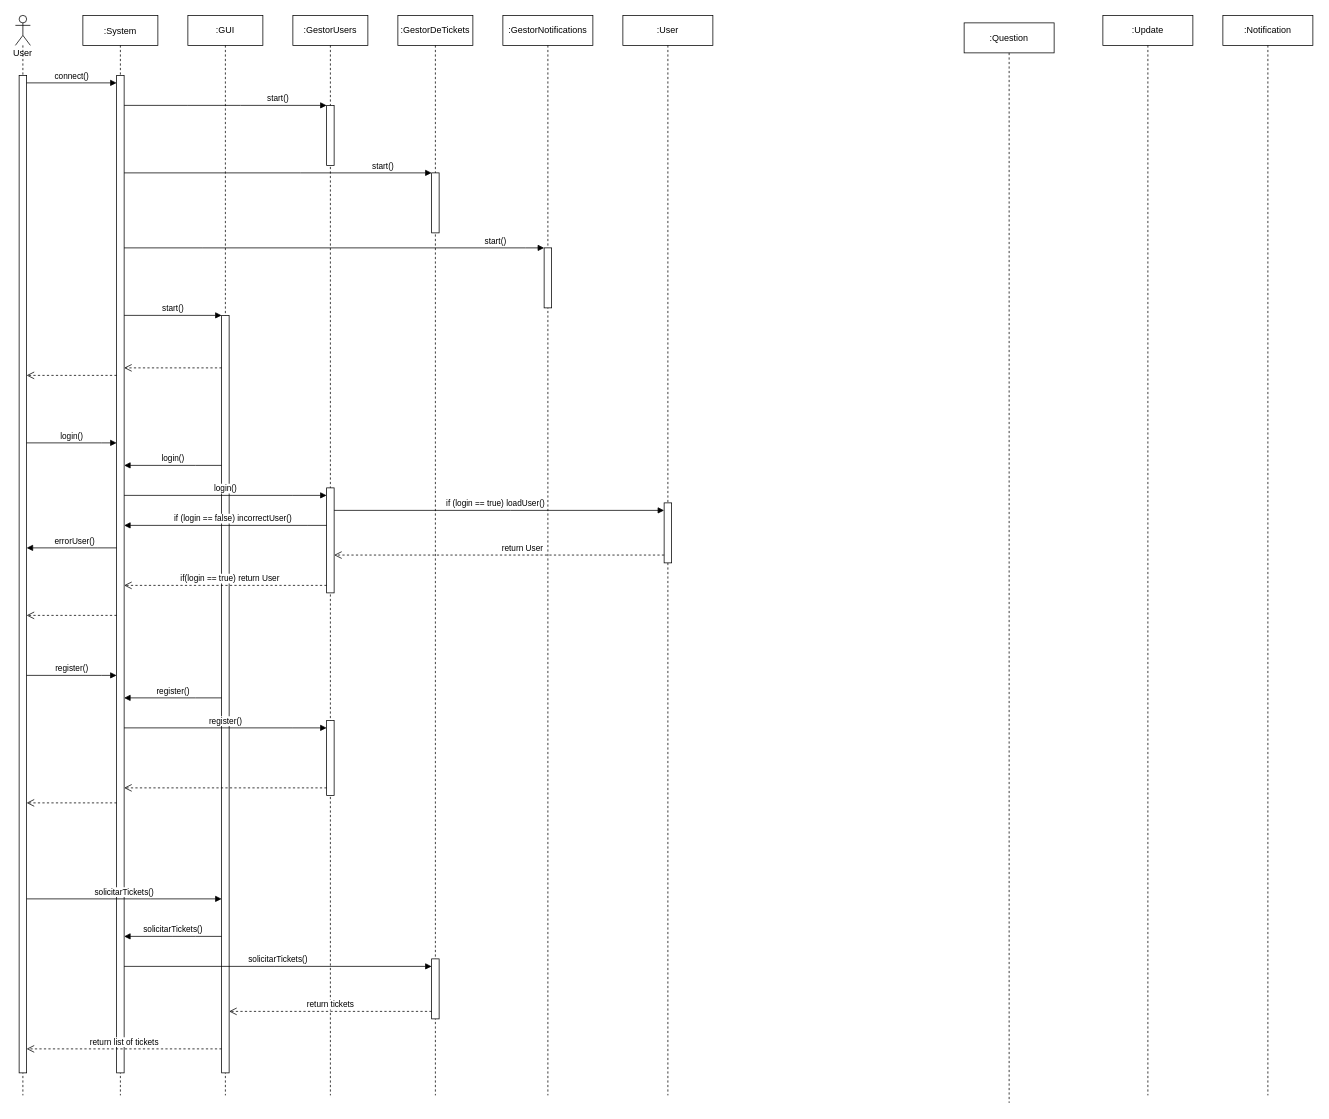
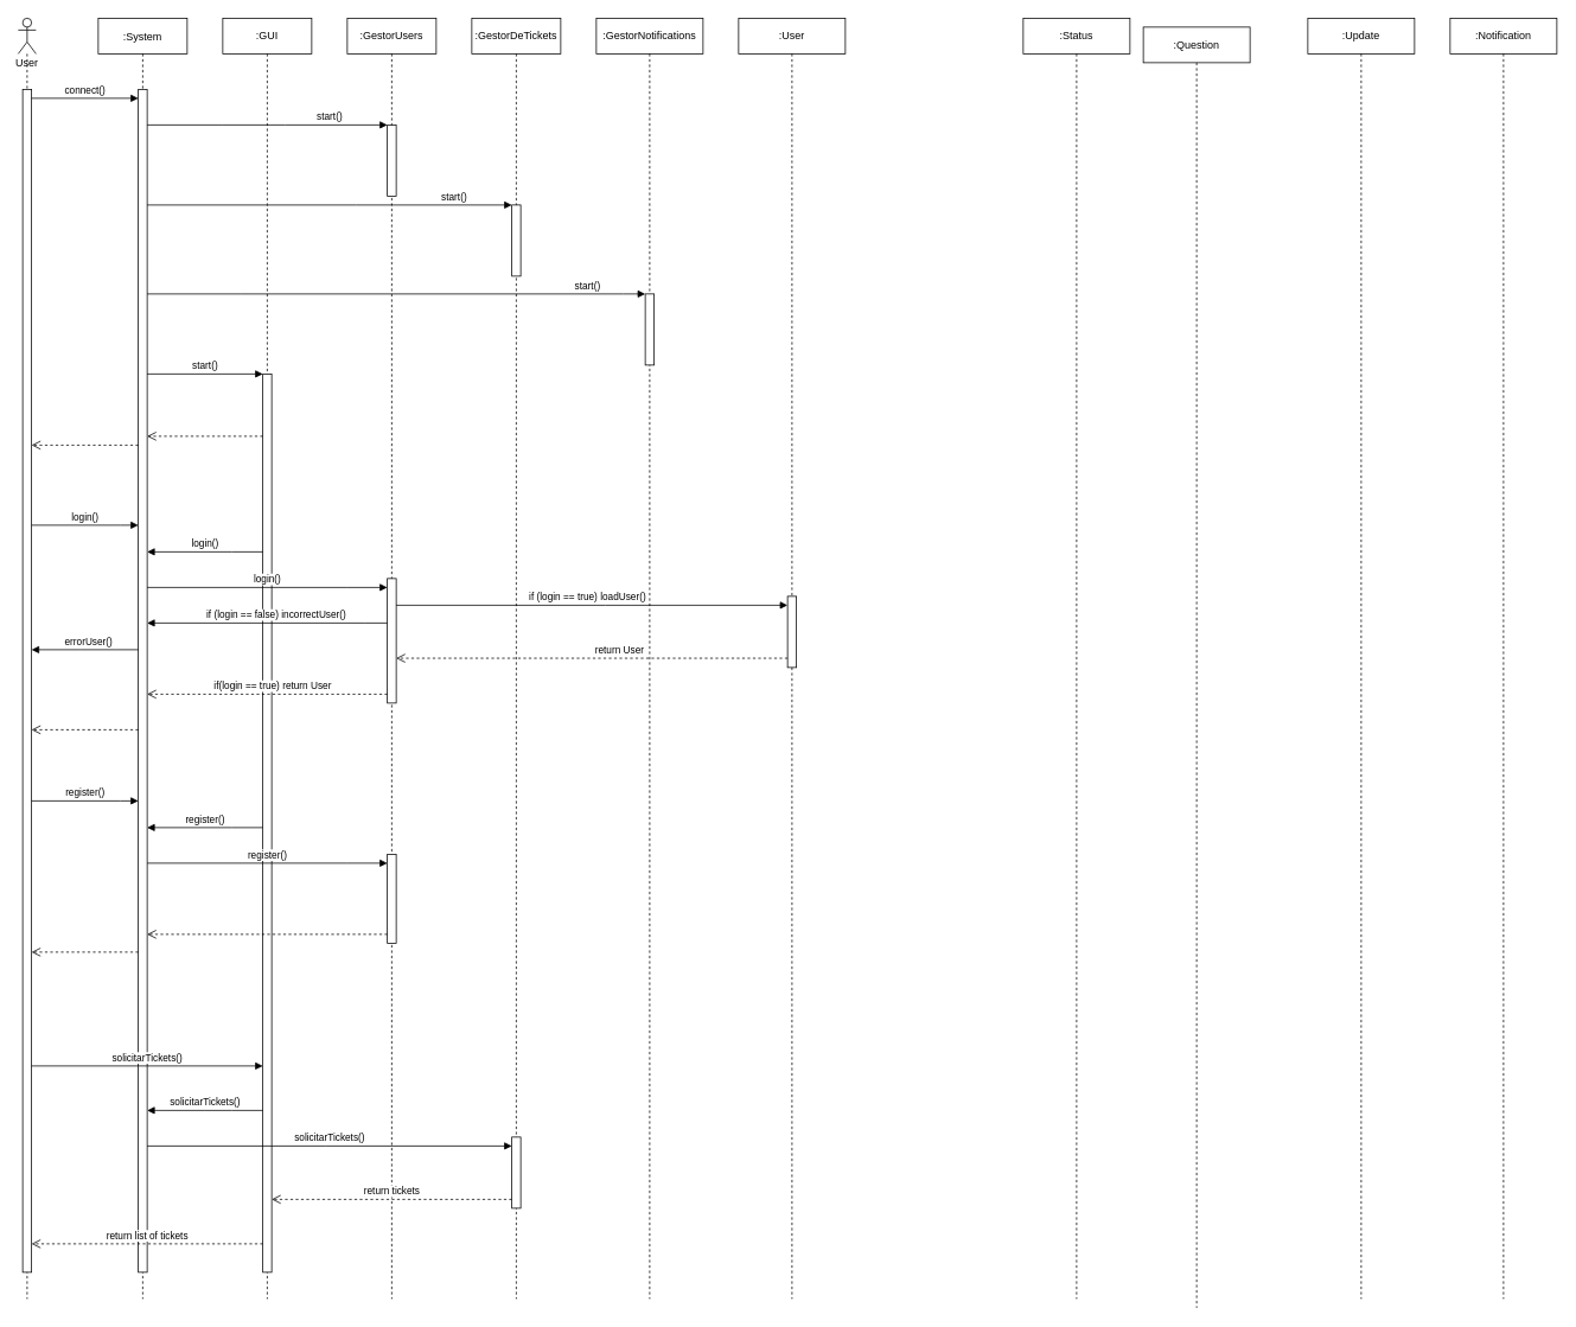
  <mxCell id="0" />
  <mxCell id="1" parent="0" />
  <mxCell id="2" value=":System" style="shape=umlLifeline;perimeter=lifelinePerimeter;container=1;collapsible=0;recursiveResize=0;rounded=0;shadow=0;strokeWidth=1;" parent="1" vertex="1"><mxGeometry y="20" width="100" height="1440" as="geometry" x="110" /></mxCell>
  <mxCell id="3" value="" style="html=1;points=[];perimeter=orthogonalPerimeter;" parent="2" vertex="1"><mxGeometry x="45" y="80" width="10" height="1330" as="geometry" /></mxCell>
  <mxCell id="4" value="" style="html=1;verticalAlign=bottom;endArrow=open;dashed=1;endSize=8;rounded=0;" parent="2" source="3" edge="1"><mxGeometry relative="1" as="geometry"><mxPoint x="50" y="800" as="sourcePoint" /><mxPoint x="-75.0" y="800" as="targetPoint" /></mxGeometry></mxCell>
  <mxCell id="5" value="" style="html=1;verticalAlign=bottom;endArrow=open;dashed=1;endSize=8;rounded=0;" parent="2" edge="1"><mxGeometry relative="1" as="geometry"><mxPoint x="45" y="1050" as="sourcePoint" /><mxPoint x="-75" y="1050" as="targetPoint" /></mxGeometry></mxCell>
  <mxCell id="6" value=":GUI" style="shape=umlLifeline;perimeter=lifelinePerimeter;whiteSpace=wrap;html=1;container=1;collapsible=0;recursiveResize=0;outlineConnect=0;" parent="1" vertex="1"><mxGeometry x="250" y="20" width="100" height="1440" as="geometry" /></mxCell>
  <mxCell id="7" value="" style="html=1;points=[];perimeter=orthogonalPerimeter;" parent="6" vertex="1"><mxGeometry x="45" y="400" width="10" height="1010" as="geometry" /></mxCell>
  <mxCell id="8" value="" style="html=1;verticalAlign=bottom;endArrow=open;dashed=1;endSize=8;rounded=0;" parent="6" target="3" edge="1"><mxGeometry relative="1" as="geometry"><mxPoint x="45" y="470" as="sourcePoint" /><mxPoint x="-35" y="470" as="targetPoint" /></mxGeometry></mxCell>
  <mxCell id="9" value=":GestorUsers" style="shape=umlLifeline;perimeter=lifelinePerimeter;whiteSpace=wrap;html=1;container=1;collapsible=0;recursiveResize=0;outlineConnect=0;" parent="1" vertex="1"><mxGeometry x="390" y="20" width="100" height="1440" as="geometry" /></mxCell>
  <mxCell id="10" value="" style="html=1;points=[];perimeter=orthogonalPerimeter;" parent="9" vertex="1"><mxGeometry x="45" y="120" width="10" height="80" as="geometry" /></mxCell>
  <mxCell id="11" value="" style="html=1;points=[];perimeter=orthogonalPerimeter;" parent="9" vertex="1"><mxGeometry x="45" y="630" width="10" height="140" as="geometry" /></mxCell>
  <mxCell id="12" value="" style="html=1;verticalAlign=bottom;endArrow=open;dashed=1;endSize=8;rounded=0;" parent="9" target="3" edge="1"><mxGeometry relative="1" as="geometry"><mxPoint x="45" y="760" as="sourcePoint" /><mxPoint x="-85.0" y="760" as="targetPoint" /></mxGeometry></mxCell>
  <mxCell id="13" value="if(login == true) return User" style="edgeLabel;html=1;align=center;verticalAlign=middle;resizable=0;points=[];" parent="12" vertex="1" connectable="0"><mxGeometry x="-0.301" y="1" relative="1" as="geometry"><mxPoint x="-36" y="-11" as="offset" /></mxGeometry></mxCell>
  <mxCell id="14" value=":GestorDeTickets" style="shape=umlLifeline;perimeter=lifelinePerimeter;whiteSpace=wrap;html=1;container=1;collapsible=0;recursiveResize=0;outlineConnect=0;" parent="1" vertex="1"><mxGeometry x="530" y="20" width="100" height="1440" as="geometry" /></mxCell>
  <mxCell id="15" value="" style="html=1;points=[];perimeter=orthogonalPerimeter;" parent="14" vertex="1"><mxGeometry x="45" y="210" width="10" height="80" as="geometry" /></mxCell>
  <mxCell id="16" value="" style="html=1;points=[];perimeter=orthogonalPerimeter;" parent="14" vertex="1"><mxGeometry x="45" y="1258" width="10" height="80" as="geometry" /></mxCell>
  <mxCell id="17" value=":GestorNotifications" style="shape=umlLifeline;perimeter=lifelinePerimeter;whiteSpace=wrap;html=1;container=1;collapsible=0;recursiveResize=0;outlineConnect=0;" parent="1" vertex="1"><mxGeometry x="670" y="20" width="120" height="1440" as="geometry" /></mxCell>
  <mxCell id="18" value="" style="html=1;points=[];perimeter=orthogonalPerimeter;" parent="17" vertex="1"><mxGeometry x="55" y="310" width="10" height="80" as="geometry" /></mxCell>
  <mxCell id="19" value="start()" style="html=1;verticalAlign=bottom;endArrow=block;entryX=0;entryY=0;rounded=0;" parent="1" source="3" target="7" edge="1"><mxGeometry relative="1" as="geometry"><mxPoint x="220" y="120" as="sourcePoint" /></mxGeometry></mxCell>
  <mxCell id="20" value="start()" style="html=1;verticalAlign=bottom;endArrow=block;rounded=0;" parent="1" source="3" target="10" edge="1"><mxGeometry x="0.518" relative="1" as="geometry"><mxPoint x="175" y="130" as="sourcePoint" /><mxPoint x="305" y="130" as="targetPoint" /><Array as="points"><mxPoint x="250" y="140" /><mxPoint x="320" y="140" /></Array><mxPoint as="offset" /></mxGeometry></mxCell>
  <mxCell id="21" value="start()" style="html=1;verticalAlign=bottom;endArrow=block;rounded=0;" parent="1" source="3" target="18" edge="1"><mxGeometry x="0.768" relative="1" as="geometry"><mxPoint x="170" y="400" as="sourcePoint" /><mxPoint x="580" y="400" as="targetPoint" /><Array as="points"><mxPoint x="270" y="330" /><mxPoint x="700" y="330" /></Array><mxPoint as="offset" /></mxGeometry></mxCell>
  <mxCell id="22" value="User" style="shape=umlLifeline;participant=umlActor;perimeter=lifelinePerimeter;whiteSpace=wrap;html=1;container=1;collapsible=0;recursiveResize=0;verticalAlign=top;spacingTop=36;outlineConnect=0;" parent="1" vertex="1"><mxGeometry x="20" y="20" width="20" height="1440" as="geometry" /></mxCell>
  <mxCell id="23" value="" style="html=1;points=[];perimeter=orthogonalPerimeter;" parent="22" vertex="1"><mxGeometry x="5" y="80" width="10" height="1330" as="geometry" /></mxCell>
  <mxCell id="24" value="connect()" style="html=1;verticalAlign=bottom;endArrow=block;rounded=0;" parent="1" source="23" target="3" edge="1"><mxGeometry relative="1" as="geometry"><mxPoint x="35" y="100" as="sourcePoint" /><mxPoint y="100" as="targetPoint" x="110" /><Array as="points"><mxPoint y="110" x="110" /></Array></mxGeometry></mxCell>
  <mxCell id="25" value=":User" style="shape=umlLifeline;perimeter=lifelinePerimeter;whiteSpace=wrap;html=1;container=1;collapsible=0;recursiveResize=0;outlineConnect=0;" parent="1" vertex="1"><mxGeometry x="830" y="20" width="120" height="1440" as="geometry" /></mxCell>
  <mxCell id="26" value="" style="html=1;points=[];perimeter=orthogonalPerimeter;" parent="25" vertex="1"><mxGeometry x="55" y="650" width="10" height="80" as="geometry" /></mxCell>
  <mxCell id="27" value="" style="html=1;verticalAlign=bottom;endArrow=open;dashed=1;endSize=8;rounded=0;" parent="25" target="11" edge="1"><mxGeometry relative="1" as="geometry"><mxPoint x="55" y="719.58" as="sourcePoint" /><mxPoint x="-215.0" y="719.58" as="targetPoint" /></mxGeometry></mxCell>
  <mxCell id="28" value="return User" style="edgeLabel;html=1;align=center;verticalAlign=middle;resizable=0;points=[];" parent="27" vertex="1" connectable="0"><mxGeometry x="-0.301" y="1" relative="1" as="geometry"><mxPoint x="-36" y="-11" as="offset" /></mxGeometry></mxCell>
+ <mxCell id="29" value=":Status" style="shape=umlLifeline;perimeter=lifelinePerimeter;whiteSpace=wrap;html=1;container=1;collapsible=0;recursiveResize=0;outlineConnect=0;" parent="1" vertex="1"><mxGeometry x="1150" y="20" width="120" height="1440" as="geometry" /></mxCell>
  <mxCell id="30" value=":Question" style="shape=umlLifeline;perimeter=lifelinePerimeter;whiteSpace=wrap;html=1;container=1;collapsible=0;recursiveResize=0;outlineConnect=0;" parent="1" vertex="1"><mxGeometry x="1285" y="30" width="120" height="1440" as="geometry" /></mxCell>
  <mxCell id="31" value=":Update" style="shape=umlLifeline;perimeter=lifelinePerimeter;whiteSpace=wrap;html=1;container=1;collapsible=0;recursiveResize=0;outlineConnect=0;" parent="1" vertex="1"><mxGeometry x="1470" y="20" width="120" height="1440" as="geometry" /></mxCell>
  <mxCell id="32" value=":Notification" style="shape=umlLifeline;perimeter=lifelinePerimeter;whiteSpace=wrap;html=1;container=1;collapsible=0;recursiveResize=0;outlineConnect=0;" parent="1" vertex="1"><mxGeometry x="1630" y="20" width="120" height="1440" as="geometry" /></mxCell>
  <mxCell id="33" value="start()" style="html=1;verticalAlign=bottom;endArrow=block;rounded=0;" parent="1" source="3" target="15" edge="1"><mxGeometry x="0.683" relative="1" as="geometry"><mxPoint x="160" y="230" as="sourcePoint" /><mxPoint x="435" y="310" as="targetPoint" /><Array as="points"><mxPoint x="300" y="230" /><mxPoint x="400" y="230" /></Array><mxPoint as="offset" /></mxGeometry></mxCell>
  <mxCell id="34" value="" style="html=1;verticalAlign=bottom;endArrow=open;dashed=1;endSize=8;rounded=0;" parent="1" source="3" target="23" edge="1"><mxGeometry relative="1" as="geometry"><mxPoint x="150" y="500" as="sourcePoint" /><mxPoint x="75" y="460" as="targetPoint" /><Array as="points"><mxPoint x="120" y="500" /></Array></mxGeometry></mxCell>
  <mxCell id="35" value="if (login == false) incorrectUser()" style="html=1;verticalAlign=bottom;endArrow=block;rounded=0;" parent="1" source="11" target="3" edge="1"><mxGeometry x="-0.074" width="80" relative="1" as="geometry"><mxPoint x="455" y="620" as="sourcePoint" /><mxPoint x="895" y="620" as="targetPoint" /><mxPoint as="offset" /><Array as="points"><mxPoint x="410" y="700" /></Array></mxGeometry></mxCell>
  <mxCell id="36" value="errorUser()" style="html=1;verticalAlign=bottom;endArrow=block;rounded=0;" parent="1" source="3" target="23" edge="1"><mxGeometry x="-0.074" width="80" relative="1" as="geometry"><mxPoint x="295" y="650" as="sourcePoint" /><mxPoint x="25" y="650" as="targetPoint" /><mxPoint as="offset" /><Array as="points"><mxPoint x="130" y="730" /><mxPoint x="90" y="730" /></Array></mxGeometry></mxCell>
  <mxCell id="37" value="login()" style="html=1;verticalAlign=bottom;endArrow=block;rounded=0;" parent="1" source="7" target="3" edge="1"><mxGeometry width="80" relative="1" as="geometry"><mxPoint x="230" y="600" as="sourcePoint" /><mxPoint x="350" y="600" as="targetPoint" /><Array as="points"><mxPoint x="260" y="620" /></Array></mxGeometry></mxCell>
  <mxCell id="38" value="login()" style="html=1;verticalAlign=bottom;endArrow=block;rounded=0;" parent="1" source="3" target="11" edge="1"><mxGeometry width="80" relative="1" as="geometry"><mxPoint x="170" y="650" as="sourcePoint" /><mxPoint x="430" y="650" as="targetPoint" /><Array as="points"><mxPoint x="390" y="660" /></Array></mxGeometry></mxCell>
  <mxCell id="39" value="if (login == true) loadUser()" style="html=1;verticalAlign=bottom;endArrow=block;rounded=0;" parent="1" source="11" target="26" edge="1"><mxGeometry x="-0.023" width="80" relative="1" as="geometry"><mxPoint x="445" y="610" as="sourcePoint" /><mxPoint x="715" y="610" as="targetPoint" /><Array as="points"><mxPoint x="680" y="680" /></Array><mxPoint as="offset" /></mxGeometry></mxCell>
  <mxCell id="40" value="solicitarTickets()" style="html=1;verticalAlign=bottom;endArrow=block;rounded=0;" parent="1" edge="1"><mxGeometry width="80" relative="1" as="geometry"><mxPoint x="35" y="1198" as="sourcePoint" /><mxPoint x="295" y="1198" as="targetPoint" /><Array as="points"><mxPoint x="200" y="1198" /></Array></mxGeometry></mxCell>
  <mxCell id="41" value="solicitarTickets()" style="html=1;verticalAlign=bottom;endArrow=block;rounded=0;" parent="1" edge="1"><mxGeometry width="80" relative="1" as="geometry"><mxPoint x="295" y="1248" as="sourcePoint" /><mxPoint x="165" y="1248" as="targetPoint" /><Array as="points"><mxPoint x="260" y="1248" /><mxPoint x="230" y="1248" /></Array></mxGeometry></mxCell>
  <mxCell id="42" value="solicitarTickets()" style="html=1;verticalAlign=bottom;endArrow=block;rounded=0;" parent="1" target="16" edge="1"><mxGeometry width="80" relative="1" as="geometry"><mxPoint x="165" y="1288" as="sourcePoint" /><mxPoint x="460" y="1288" as="targetPoint" /><Array as="points"><mxPoint x="365" y="1288" /></Array></mxGeometry></mxCell>
  <mxCell id="43" value="return tickets" style="html=1;verticalAlign=bottom;endArrow=open;dashed=1;endSize=8;rounded=0;" parent="1" source="16" edge="1"><mxGeometry relative="1" as="geometry"><mxPoint x="540" y="1318" as="sourcePoint" /><mxPoint x="305" y="1348" as="targetPoint" /><Array as="points"><mxPoint x="480" y="1348" /></Array></mxGeometry></mxCell>
  <mxCell id="44" value="return list of tickets" style="html=1;verticalAlign=bottom;endArrow=open;dashed=1;endSize=8;rounded=0;" parent="1" edge="1"><mxGeometry relative="1" as="geometry"><mxPoint x="295" y="1398" as="sourcePoint" /><mxPoint x="35" y="1398" as="targetPoint" /><Array as="points"><mxPoint x="215" y="1398" /></Array></mxGeometry></mxCell>
  <mxCell id="45" value="login()" style="html=1;verticalAlign=bottom;endArrow=block;rounded=0;" parent="1" edge="1"><mxGeometry relative="1" as="geometry"><mxPoint x="35" y="590" as="sourcePoint" /><mxPoint x="155" y="590" as="targetPoint" /><Array as="points"><mxPoint x="135" y="590" /></Array></mxGeometry></mxCell>
  <mxCell id="46" value="" style="html=1;points=[];perimeter=orthogonalPerimeter;" parent="1" vertex="1"><mxGeometry x="435" y="960" width="10" height="100" as="geometry" /></mxCell>
  <mxCell id="47" value="" style="html=1;verticalAlign=bottom;endArrow=open;dashed=1;endSize=8;rounded=0;" parent="1" edge="1"><mxGeometry relative="1" as="geometry"><mxPoint x="435" y="1050" as="sourcePoint" /><mxPoint x="165" y="1050" as="targetPoint" /></mxGeometry></mxCell>
  <mxCell id="48" value="register()" style="html=1;verticalAlign=bottom;endArrow=block;rounded=0;" parent="1" edge="1"><mxGeometry width="80" relative="1" as="geometry"><mxPoint x="295" y="930" as="sourcePoint" /><mxPoint x="165" y="930" as="targetPoint" /><Array as="points"><mxPoint x="260" y="930" /></Array></mxGeometry></mxCell>
  <mxCell id="49" value="register()" style="html=1;verticalAlign=bottom;endArrow=block;rounded=0;" parent="1" target="46" edge="1"><mxGeometry width="80" relative="1" as="geometry"><mxPoint x="165" y="970" as="sourcePoint" /><mxPoint x="430" y="960" as="targetPoint" /><Array as="points"><mxPoint x="390" y="970" /></Array></mxGeometry></mxCell>
  <mxCell id="50" value="register()" style="html=1;verticalAlign=bottom;endArrow=block;rounded=0;" parent="1" edge="1"><mxGeometry relative="1" as="geometry"><mxPoint x="35" y="900" as="sourcePoint" /><mxPoint x="155" y="900" as="targetPoint" /><Array as="points"><mxPoint x="135" y="900" /></Array></mxGeometry></mxCell>
